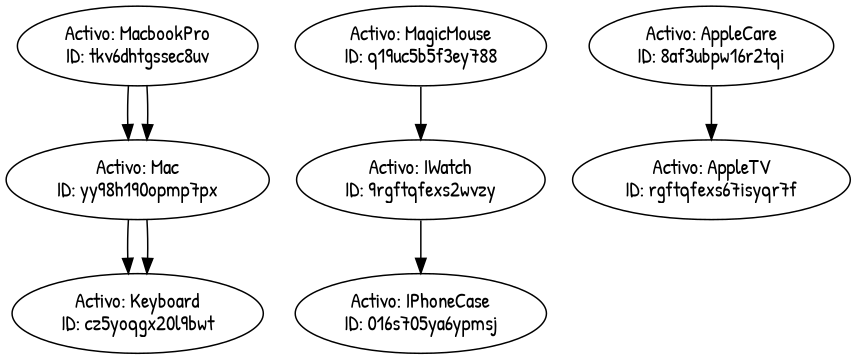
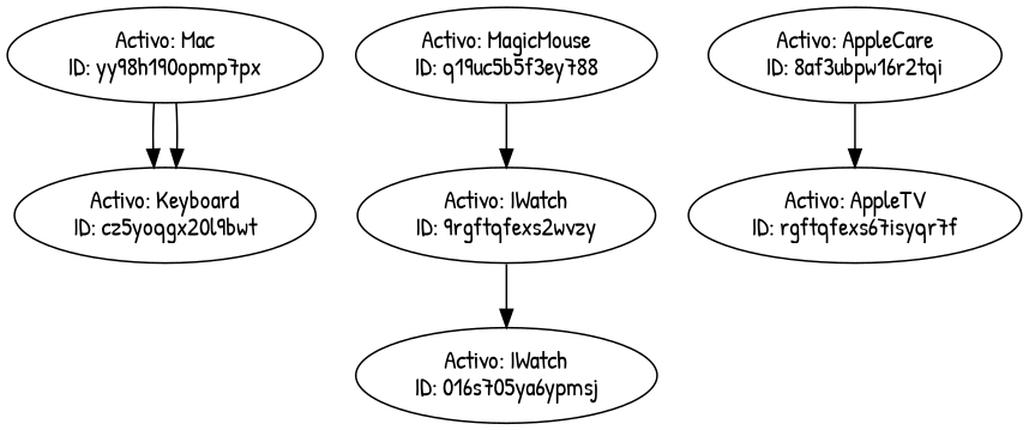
  digraph {
    fontname="Patrick Hand"
    node [fontname="Patrick Hand"]
    edge [fontname="Patrick Hand"]
    n1 [label="Activo: Mac\nID: yy98h190opmp7px"]
    n2 [label="Activo: Keyboard\nID: cz5yoqgx20l9bwt"]
-   n3 [label="Activo: MacbookPro\nID: tkv6dhtgssec8uv"]
    n4 [label="Activo: MagicMouse\nID: q19uc5b5f3ey788"]
    n5 [label="Activo: IWatch\nID: 9rgftqfexs2wvzy"]
-   n6 [label="Activo: IPhoneCase\nID: 016s705ya6ypmsj"]
+   n6 [label="Activo: IWatch\nID: 016s705ya6ypmsj"]
    n7 [label="Activo: AppleCare\nID: 8af3ubpw16r2tqi"]
    n8 [label="Activo: AppleTV\nID: rgftqfexs67isyqr7f"]
    n1 -> n2
    n1 -> n2
-   n3 -> n1
-   n3 -> n1
    n4 -> n5
    n5 -> n6
    n7 -> n8
  }
